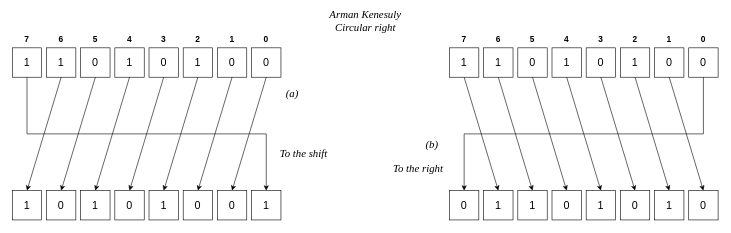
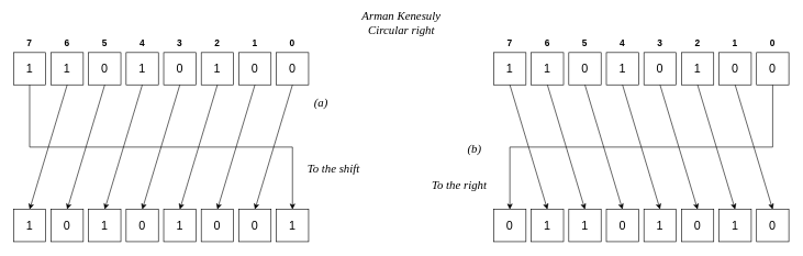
  <mxCell id="0" />
  <mxCell id="1" parent="0" />
  <mxCell id="2" style="edgeStyle=orthogonalEdgeStyle;rounded=0;orthogonalLoop=1;jettySize=auto;html=1;exitX=0.5;exitY=1;exitDx=0;exitDy=0;entryX=0.5;entryY=0;entryDx=0;entryDy=0;fontFamily=Times New Roman;fontSize=18;" edge="1" parent="1" source="3" target="26"><mxGeometry relative="1" as="geometry" /></mxCell>
  <mxCell id="3" value="&lt;font style=&quot;font-size: 18px;&quot;&gt;1&lt;/font&gt;" style="whiteSpace=wrap;html=1;aspect=fixed;strokeColor=#000000;strokeWidth=1;fillColor=none;gradientColor=#ffffff;" vertex="1" parent="1"><mxGeometry x="20" y="79" width="49" height="49" as="geometry" /></mxCell>
  <mxCell id="4" value="&lt;span style=&quot;font-size: 18px;&quot;&gt;1&lt;/span&gt;" style="whiteSpace=wrap;html=1;aspect=fixed;strokeColor=#000000;strokeWidth=1;fillColor=none;gradientColor=#ffffff;" vertex="1" parent="1"><mxGeometry x="77" y="79" width="49" height="49" as="geometry" /></mxCell>
  <mxCell id="5" value="&lt;span style=&quot;font-size: 18px;&quot;&gt;0&lt;/span&gt;" style="whiteSpace=wrap;html=1;aspect=fixed;strokeColor=#000000;strokeWidth=1;fillColor=none;gradientColor=#ffffff;" vertex="1" parent="1"><mxGeometry x="134" y="79" width="49" height="49" as="geometry" /></mxCell>
  <mxCell id="6" value="&lt;span style=&quot;font-size: 18px;&quot;&gt;1&lt;/span&gt;" style="whiteSpace=wrap;html=1;aspect=fixed;strokeColor=#000000;strokeWidth=1;fillColor=none;gradientColor=#ffffff;" vertex="1" parent="1"><mxGeometry x="191" y="79" width="49" height="49" as="geometry" /></mxCell>
  <mxCell id="7" value="&lt;span style=&quot;font-size: 18px;&quot;&gt;0&lt;/span&gt;" style="whiteSpace=wrap;html=1;aspect=fixed;strokeColor=#000000;strokeWidth=1;fillColor=none;gradientColor=#ffffff;" vertex="1" parent="1"><mxGeometry x="248" y="79" width="49" height="49" as="geometry" /></mxCell>
  <mxCell id="8" value="&lt;span style=&quot;font-size: 18px;&quot;&gt;1&lt;/span&gt;" style="whiteSpace=wrap;html=1;aspect=fixed;strokeColor=#000000;strokeWidth=1;fillColor=none;gradientColor=#ffffff;" vertex="1" parent="1"><mxGeometry x="305" y="79" width="49" height="49" as="geometry" /></mxCell>
  <mxCell id="9" value="&lt;span style=&quot;font-size: 18px;&quot;&gt;0&lt;/span&gt;" style="whiteSpace=wrap;html=1;aspect=fixed;strokeColor=#000000;strokeWidth=1;fillColor=none;gradientColor=#ffffff;" vertex="1" parent="1"><mxGeometry x="362" y="79" width="49" height="49" as="geometry" /></mxCell>
  <mxCell id="10" value="&lt;span style=&quot;font-size: 18px;&quot;&gt;0&lt;/span&gt;" style="whiteSpace=wrap;html=1;aspect=fixed;strokeColor=#000000;strokeWidth=1;fillColor=none;gradientColor=#ffffff;" vertex="1" parent="1"><mxGeometry x="419" y="79" width="49" height="49" as="geometry" /></mxCell>
  <mxCell id="11" value="&lt;b&gt;&lt;font style=&quot;font-size: 14px;&quot;&gt;7&lt;/font&gt;&lt;/b&gt;" style="text;html=1;strokeColor=none;fillColor=none;align=center;verticalAlign=middle;whiteSpace=wrap;rounded=0;" vertex="1" parent="1"><mxGeometry x="30" y="50" width="29" height="27" as="geometry" /></mxCell>
  <mxCell id="12" value="&lt;b&gt;&lt;font style=&quot;font-size: 14px;&quot;&gt;6&lt;/font&gt;&lt;/b&gt;" style="text;html=1;strokeColor=none;fillColor=none;align=center;verticalAlign=middle;whiteSpace=wrap;rounded=0;" vertex="1" parent="1"><mxGeometry x="87" y="50" width="29" height="27" as="geometry" /></mxCell>
  <mxCell id="13" value="&lt;b&gt;&lt;font style=&quot;font-size: 14px;&quot;&gt;5&lt;/font&gt;&lt;/b&gt;" style="text;html=1;strokeColor=none;fillColor=none;align=center;verticalAlign=middle;whiteSpace=wrap;rounded=0;" vertex="1" parent="1"><mxGeometry x="144" y="50" width="29" height="27" as="geometry" /></mxCell>
  <mxCell id="14" value="&lt;b&gt;&lt;font style=&quot;font-size: 14px;&quot;&gt;4&lt;/font&gt;&lt;/b&gt;" style="text;html=1;strokeColor=none;fillColor=none;align=center;verticalAlign=middle;whiteSpace=wrap;rounded=0;" vertex="1" parent="1"><mxGeometry x="201" y="50" width="29" height="27" as="geometry" /></mxCell>
  <mxCell id="15" value="&lt;b&gt;&lt;font style=&quot;font-size: 14px;&quot;&gt;3&lt;/font&gt;&lt;/b&gt;" style="text;html=1;strokeColor=none;fillColor=none;align=center;verticalAlign=middle;whiteSpace=wrap;rounded=0;" vertex="1" parent="1"><mxGeometry x="258" y="50" width="29" height="27" as="geometry" /></mxCell>
  <mxCell id="16" value="&lt;b&gt;&lt;font style=&quot;font-size: 14px;&quot;&gt;2&lt;/font&gt;&lt;/b&gt;" style="text;html=1;strokeColor=none;fillColor=none;align=center;verticalAlign=middle;whiteSpace=wrap;rounded=0;" vertex="1" parent="1"><mxGeometry x="315" y="50" width="29" height="27" as="geometry" /></mxCell>
  <mxCell id="17" value="&lt;b&gt;&lt;font style=&quot;font-size: 14px;&quot;&gt;1&lt;/font&gt;&lt;/b&gt;" style="text;html=1;strokeColor=none;fillColor=none;align=center;verticalAlign=middle;whiteSpace=wrap;rounded=0;" vertex="1" parent="1"><mxGeometry x="372" y="50" width="29" height="27" as="geometry" /></mxCell>
  <mxCell id="18" value="&lt;b&gt;&lt;font style=&quot;font-size: 14px;&quot;&gt;0&lt;/font&gt;&lt;/b&gt;" style="text;html=1;strokeColor=none;fillColor=none;align=center;verticalAlign=middle;whiteSpace=wrap;rounded=0;" vertex="1" parent="1"><mxGeometry x="429" y="50" width="29" height="27" as="geometry" /></mxCell>
  <mxCell id="19" value="&lt;span style=&quot;font-size: 18px;&quot;&gt;1&lt;/span&gt;" style="whiteSpace=wrap;html=1;aspect=fixed;strokeColor=#000000;strokeWidth=1;fillColor=none;gradientColor=#ffffff;" vertex="1" parent="1"><mxGeometry x="20" y="317" width="49" height="49" as="geometry" /></mxCell>
  <mxCell id="20" value="&lt;span style=&quot;font-size: 18px;&quot;&gt;0&lt;/span&gt;" style="whiteSpace=wrap;html=1;aspect=fixed;strokeColor=#000000;strokeWidth=1;fillColor=none;gradientColor=#ffffff;" vertex="1" parent="1"><mxGeometry x="77" y="317" width="49" height="49" as="geometry" /></mxCell>
  <mxCell id="21" value="&lt;span style=&quot;font-size: 18px;&quot;&gt;1&lt;/span&gt;" style="whiteSpace=wrap;html=1;aspect=fixed;strokeColor=#000000;strokeWidth=1;fillColor=none;gradientColor=#ffffff;" vertex="1" parent="1"><mxGeometry x="134" y="317" width="49" height="49" as="geometry" /></mxCell>
  <mxCell id="22" value="&lt;span style=&quot;font-size: 18px;&quot;&gt;0&lt;/span&gt;" style="whiteSpace=wrap;html=1;aspect=fixed;strokeColor=#000000;strokeWidth=1;fillColor=none;gradientColor=#ffffff;" vertex="1" parent="1"><mxGeometry x="191" y="317" width="49" height="49" as="geometry" /></mxCell>
  <mxCell id="23" value="&lt;span style=&quot;font-size: 18px;&quot;&gt;1&lt;/span&gt;" style="whiteSpace=wrap;html=1;aspect=fixed;strokeColor=#000000;strokeWidth=1;fillColor=none;gradientColor=#ffffff;" vertex="1" parent="1"><mxGeometry x="248" y="317" width="49" height="49" as="geometry" /></mxCell>
  <mxCell id="24" value="&lt;span style=&quot;font-size: 18px;&quot;&gt;0&lt;/span&gt;" style="whiteSpace=wrap;html=1;aspect=fixed;strokeColor=#000000;strokeWidth=1;fillColor=none;gradientColor=#ffffff;" vertex="1" parent="1"><mxGeometry x="305" y="317" width="49" height="49" as="geometry" /></mxCell>
  <mxCell id="25" value="&lt;span style=&quot;font-size: 18px;&quot;&gt;0&lt;/span&gt;" style="whiteSpace=wrap;html=1;aspect=fixed;strokeColor=#000000;strokeWidth=1;fillColor=none;gradientColor=#ffffff;" vertex="1" parent="1"><mxGeometry x="362" y="317" width="49" height="49" as="geometry" /></mxCell>
  <mxCell id="26" value="&lt;span style=&quot;font-size: 18px;&quot;&gt;1&lt;/span&gt;" style="whiteSpace=wrap;html=1;aspect=fixed;strokeColor=#000000;strokeWidth=1;fillColor=none;gradientColor=#ffffff;" vertex="1" parent="1"><mxGeometry x="419" y="317" width="49" height="49" as="geometry" /></mxCell>
  <mxCell id="27" value="" style="endArrow=classic;html=1;rounded=0;fontSize=18;exitX=0.5;exitY=1;exitDx=0;exitDy=0;entryX=0.5;entryY=0;entryDx=0;entryDy=0;" edge="1" parent="1" source="4" target="19"><mxGeometry width="50" height="50" relative="1" as="geometry"><mxPoint x="118" y="215" as="sourcePoint" /><mxPoint x="168" y="165" as="targetPoint" /></mxGeometry></mxCell>
  <mxCell id="28" value="" style="endArrow=classic;html=1;rounded=0;fontSize=18;exitX=0.5;exitY=1;exitDx=0;exitDy=0;entryX=0.5;entryY=0;entryDx=0;entryDy=0;" edge="1" parent="1" source="5" target="20"><mxGeometry width="50" height="50" relative="1" as="geometry"><mxPoint x="111.5" y="138" as="sourcePoint" /><mxPoint x="54.5" y="327" as="targetPoint" /></mxGeometry></mxCell>
  <mxCell id="29" value="" style="endArrow=classic;html=1;rounded=0;fontSize=18;exitX=0.5;exitY=1;exitDx=0;exitDy=0;entryX=0.5;entryY=0;entryDx=0;entryDy=0;" edge="1" parent="1" source="6" target="21"><mxGeometry width="50" height="50" relative="1" as="geometry"><mxPoint x="121.5" y="148" as="sourcePoint" /><mxPoint x="64.5" y="337" as="targetPoint" /></mxGeometry></mxCell>
  <mxCell id="30" value="" style="endArrow=classic;html=1;rounded=0;fontSize=18;exitX=0.5;exitY=1;exitDx=0;exitDy=0;entryX=0.5;entryY=0;entryDx=0;entryDy=0;" edge="1" parent="1" source="7" target="22"><mxGeometry width="50" height="50" relative="1" as="geometry"><mxPoint x="131.5" y="158" as="sourcePoint" /><mxPoint x="74.5" y="347" as="targetPoint" /></mxGeometry></mxCell>
  <mxCell id="31" value="" style="endArrow=classic;html=1;rounded=0;fontSize=18;exitX=0.5;exitY=1;exitDx=0;exitDy=0;entryX=0.5;entryY=0;entryDx=0;entryDy=0;" edge="1" parent="1" source="8" target="23"><mxGeometry width="50" height="50" relative="1" as="geometry"><mxPoint x="141.5" y="168" as="sourcePoint" /><mxPoint x="84.5" y="357" as="targetPoint" /></mxGeometry></mxCell>
  <mxCell id="32" value="" style="endArrow=classic;html=1;rounded=0;fontSize=18;exitX=0.5;exitY=1;exitDx=0;exitDy=0;entryX=0.5;entryY=0;entryDx=0;entryDy=0;" edge="1" parent="1" source="9" target="24"><mxGeometry width="50" height="50" relative="1" as="geometry"><mxPoint x="151.5" y="178" as="sourcePoint" /><mxPoint x="94.5" y="367" as="targetPoint" /></mxGeometry></mxCell>
  <mxCell id="33" value="" style="endArrow=classic;html=1;rounded=0;fontSize=18;exitX=0.5;exitY=1;exitDx=0;exitDy=0;entryX=0.5;entryY=0;entryDx=0;entryDy=0;" edge="1" parent="1" source="10" target="25"><mxGeometry width="50" height="50" relative="1" as="geometry"><mxPoint x="161.5" y="188" as="sourcePoint" /><mxPoint x="104.5" y="377" as="targetPoint" /></mxGeometry></mxCell>
  <mxCell id="34" value="&lt;font style=&quot;font-size: 18px;&quot; face=&quot;Times New Roman&quot;&gt;&lt;i&gt;Arman Kenesuly&lt;br&gt;Circular right&lt;br&gt;&lt;/i&gt;&lt;/font&gt;" style="text;html=1;strokeColor=none;fillColor=none;align=center;verticalAlign=middle;whiteSpace=wrap;rounded=0;fontSize=18;" vertex="1" parent="1"><mxGeometry x="529" y="20" width="160" height="30" as="geometry" /></mxCell>
  <mxCell id="35" value="&lt;font style=&quot;font-size: 18px;&quot;&gt;1&lt;/font&gt;" style="whiteSpace=wrap;html=1;aspect=fixed;strokeColor=#000000;strokeWidth=1;fillColor=none;gradientColor=#ffffff;" vertex="1" parent="1"><mxGeometry x="749" y="79" width="49" height="49" as="geometry" /></mxCell>
  <mxCell id="36" value="&lt;span style=&quot;font-size: 18px;&quot;&gt;1&lt;/span&gt;" style="whiteSpace=wrap;html=1;aspect=fixed;strokeColor=#000000;strokeWidth=1;fillColor=none;gradientColor=#ffffff;" vertex="1" parent="1"><mxGeometry x="806" y="79" width="49" height="49" as="geometry" /></mxCell>
  <mxCell id="37" value="&lt;span style=&quot;font-size: 18px;&quot;&gt;0&lt;/span&gt;" style="whiteSpace=wrap;html=1;aspect=fixed;strokeColor=#000000;strokeWidth=1;fillColor=none;gradientColor=#ffffff;" vertex="1" parent="1"><mxGeometry x="863" y="79" width="49" height="49" as="geometry" /></mxCell>
  <mxCell id="38" value="&lt;span style=&quot;font-size: 18px;&quot;&gt;1&lt;/span&gt;" style="whiteSpace=wrap;html=1;aspect=fixed;strokeColor=#000000;strokeWidth=1;fillColor=none;gradientColor=#ffffff;" vertex="1" parent="1"><mxGeometry x="920" y="79" width="49" height="49" as="geometry" /></mxCell>
  <mxCell id="39" value="&lt;span style=&quot;font-size: 18px;&quot;&gt;0&lt;/span&gt;" style="whiteSpace=wrap;html=1;aspect=fixed;strokeColor=#000000;strokeWidth=1;fillColor=none;gradientColor=#ffffff;" vertex="1" parent="1"><mxGeometry x="977" y="79" width="49" height="49" as="geometry" /></mxCell>
  <mxCell id="40" value="&lt;span style=&quot;font-size: 18px;&quot;&gt;1&lt;/span&gt;" style="whiteSpace=wrap;html=1;aspect=fixed;strokeColor=#000000;strokeWidth=1;fillColor=none;gradientColor=#ffffff;" vertex="1" parent="1"><mxGeometry x="1034" y="79" width="49" height="49" as="geometry" /></mxCell>
  <mxCell id="41" value="&lt;span style=&quot;font-size: 18px;&quot;&gt;0&lt;/span&gt;" style="whiteSpace=wrap;html=1;aspect=fixed;strokeColor=#000000;strokeWidth=1;fillColor=none;gradientColor=#ffffff;" vertex="1" parent="1"><mxGeometry x="1091" y="79" width="49" height="49" as="geometry" /></mxCell>
  <mxCell id="42" style="edgeStyle=orthogonalEdgeStyle;rounded=0;orthogonalLoop=1;jettySize=auto;html=1;exitX=0.5;exitY=1;exitDx=0;exitDy=0;entryX=0.5;entryY=0;entryDx=0;entryDy=0;fontFamily=Times New Roman;fontSize=18;" edge="1" parent="1" source="43" target="52"><mxGeometry relative="1" as="geometry" /></mxCell>
  <mxCell id="43" value="&lt;span style=&quot;font-size: 18px;&quot;&gt;0&lt;/span&gt;" style="whiteSpace=wrap;html=1;aspect=fixed;strokeColor=#000000;strokeWidth=1;fillColor=none;gradientColor=#ffffff;" vertex="1" parent="1"><mxGeometry x="1148" y="79" width="49" height="49" as="geometry" /></mxCell>
  <mxCell id="44" value="&lt;b&gt;&lt;font style=&quot;font-size: 14px;&quot;&gt;7&lt;/font&gt;&lt;/b&gt;" style="text;html=1;strokeColor=none;fillColor=none;align=center;verticalAlign=middle;whiteSpace=wrap;rounded=0;" vertex="1" parent="1"><mxGeometry x="759" y="50" width="29" height="27" as="geometry" /></mxCell>
  <mxCell id="45" value="&lt;b&gt;&lt;font style=&quot;font-size: 14px;&quot;&gt;6&lt;/font&gt;&lt;/b&gt;" style="text;html=1;strokeColor=none;fillColor=none;align=center;verticalAlign=middle;whiteSpace=wrap;rounded=0;" vertex="1" parent="1"><mxGeometry x="816" y="50" width="29" height="27" as="geometry" /></mxCell>
  <mxCell id="46" value="&lt;b&gt;&lt;font style=&quot;font-size: 14px;&quot;&gt;5&lt;/font&gt;&lt;/b&gt;" style="text;html=1;strokeColor=none;fillColor=none;align=center;verticalAlign=middle;whiteSpace=wrap;rounded=0;" vertex="1" parent="1"><mxGeometry x="873" y="50" width="29" height="27" as="geometry" /></mxCell>
  <mxCell id="47" value="&lt;b&gt;&lt;font style=&quot;font-size: 14px;&quot;&gt;4&lt;/font&gt;&lt;/b&gt;" style="text;html=1;strokeColor=none;fillColor=none;align=center;verticalAlign=middle;whiteSpace=wrap;rounded=0;" vertex="1" parent="1"><mxGeometry x="930" y="50" width="29" height="27" as="geometry" /></mxCell>
  <mxCell id="48" value="&lt;b&gt;&lt;font style=&quot;font-size: 14px;&quot;&gt;3&lt;/font&gt;&lt;/b&gt;" style="text;html=1;strokeColor=none;fillColor=none;align=center;verticalAlign=middle;whiteSpace=wrap;rounded=0;" vertex="1" parent="1"><mxGeometry x="987" y="50" width="29" height="27" as="geometry" /></mxCell>
  <mxCell id="49" value="&lt;b&gt;&lt;font style=&quot;font-size: 14px;&quot;&gt;2&lt;/font&gt;&lt;/b&gt;" style="text;html=1;strokeColor=none;fillColor=none;align=center;verticalAlign=middle;whiteSpace=wrap;rounded=0;" vertex="1" parent="1"><mxGeometry x="1044" y="50" width="29" height="27" as="geometry" /></mxCell>
  <mxCell id="50" value="&lt;b&gt;&lt;font style=&quot;font-size: 14px;&quot;&gt;1&lt;/font&gt;&lt;/b&gt;" style="text;html=1;strokeColor=none;fillColor=none;align=center;verticalAlign=middle;whiteSpace=wrap;rounded=0;" vertex="1" parent="1"><mxGeometry x="1101" y="50" width="29" height="27" as="geometry" /></mxCell>
  <mxCell id="51" value="&lt;b&gt;&lt;font style=&quot;font-size: 14px;&quot;&gt;0&lt;/font&gt;&lt;/b&gt;" style="text;html=1;strokeColor=none;fillColor=none;align=center;verticalAlign=middle;whiteSpace=wrap;rounded=0;" vertex="1" parent="1"><mxGeometry x="1158" y="50" width="29" height="27" as="geometry" /></mxCell>
  <mxCell id="52" value="&lt;font style=&quot;font-size: 18px;&quot;&gt;0&lt;/font&gt;" style="whiteSpace=wrap;html=1;aspect=fixed;strokeColor=#000000;strokeWidth=1;fillColor=none;gradientColor=#ffffff;" vertex="1" parent="1"><mxGeometry x="749" y="317" width="49" height="49" as="geometry" /></mxCell>
  <mxCell id="53" value="&lt;span style=&quot;font-size: 18px;&quot;&gt;1&lt;/span&gt;" style="whiteSpace=wrap;html=1;aspect=fixed;strokeColor=#000000;strokeWidth=1;fillColor=none;gradientColor=#ffffff;" vertex="1" parent="1"><mxGeometry x="806" y="317" width="49" height="49" as="geometry" /></mxCell>
  <mxCell id="54" value="&lt;span style=&quot;font-size: 18px;&quot;&gt;1&lt;/span&gt;" style="whiteSpace=wrap;html=1;aspect=fixed;strokeColor=#000000;strokeWidth=1;fillColor=none;gradientColor=#ffffff;" vertex="1" parent="1"><mxGeometry x="863" y="317" width="49" height="49" as="geometry" /></mxCell>
  <mxCell id="55" value="&lt;span style=&quot;font-size: 18px;&quot;&gt;0&lt;/span&gt;" style="whiteSpace=wrap;html=1;aspect=fixed;strokeColor=#000000;strokeWidth=1;fillColor=none;gradientColor=#ffffff;" vertex="1" parent="1"><mxGeometry x="920" y="317" width="49" height="49" as="geometry" /></mxCell>
  <mxCell id="56" value="&lt;span style=&quot;font-size: 18px;&quot;&gt;1&lt;/span&gt;" style="whiteSpace=wrap;html=1;aspect=fixed;strokeColor=#000000;strokeWidth=1;fillColor=none;gradientColor=#ffffff;" vertex="1" parent="1"><mxGeometry x="977" y="317" width="49" height="49" as="geometry" /></mxCell>
  <mxCell id="57" value="&lt;span style=&quot;font-size: 18px;&quot;&gt;0&lt;/span&gt;" style="whiteSpace=wrap;html=1;aspect=fixed;strokeColor=#000000;strokeWidth=1;fillColor=none;gradientColor=#ffffff;" vertex="1" parent="1"><mxGeometry x="1034" y="317" width="49" height="49" as="geometry" /></mxCell>
  <mxCell id="58" value="&lt;span style=&quot;font-size: 18px;&quot;&gt;1&lt;/span&gt;" style="whiteSpace=wrap;html=1;aspect=fixed;strokeColor=#000000;strokeWidth=1;fillColor=none;gradientColor=#ffffff;" vertex="1" parent="1"><mxGeometry x="1091" y="317" width="49" height="49" as="geometry" /></mxCell>
  <mxCell id="59" value="&lt;span style=&quot;font-size: 18px;&quot;&gt;0&lt;/span&gt;" style="whiteSpace=wrap;html=1;aspect=fixed;strokeColor=#000000;strokeWidth=1;fillColor=none;gradientColor=#ffffff;" vertex="1" parent="1"><mxGeometry x="1148" y="317" width="49" height="49" as="geometry" /></mxCell>
  <mxCell id="60" value="" style="endArrow=classic;html=1;rounded=0;fontSize=18;exitX=0.5;exitY=1;exitDx=0;exitDy=0;entryX=0.5;entryY=0;entryDx=0;entryDy=0;" edge="1" parent="1" source="35" target="53"><mxGeometry width="50" height="50" relative="1" as="geometry"><mxPoint x="769" y="145" as="sourcePoint" /><mxPoint x="712" y="334" as="targetPoint" /></mxGeometry></mxCell>
  <mxCell id="61" value="" style="endArrow=classic;html=1;rounded=0;fontSize=18;exitX=0.5;exitY=1;exitDx=0;exitDy=0;entryX=0.5;entryY=0;entryDx=0;entryDy=0;" edge="1" parent="1" source="36" target="54"><mxGeometry width="50" height="50" relative="1" as="geometry"><mxPoint x="783.5" y="138" as="sourcePoint" /><mxPoint x="840.5" y="327" as="targetPoint" /></mxGeometry></mxCell>
  <mxCell id="62" value="" style="endArrow=classic;html=1;rounded=0;fontSize=18;exitX=0.5;exitY=1;exitDx=0;exitDy=0;entryX=0.5;entryY=0;entryDx=0;entryDy=0;" edge="1" parent="1" source="37" target="55"><mxGeometry width="50" height="50" relative="1" as="geometry"><mxPoint x="793.5" y="148" as="sourcePoint" /><mxPoint x="850.5" y="337" as="targetPoint" /></mxGeometry></mxCell>
  <mxCell id="63" value="" style="endArrow=classic;html=1;rounded=0;fontSize=18;exitX=0.5;exitY=1;exitDx=0;exitDy=0;entryX=0.5;entryY=0;entryDx=0;entryDy=0;" edge="1" parent="1" source="38" target="56"><mxGeometry width="50" height="50" relative="1" as="geometry"><mxPoint x="803.5" y="158" as="sourcePoint" /><mxPoint x="860.5" y="347" as="targetPoint" /></mxGeometry></mxCell>
  <mxCell id="64" value="" style="endArrow=classic;html=1;rounded=0;fontSize=18;exitX=0.5;exitY=1;exitDx=0;exitDy=0;entryX=0.5;entryY=0;entryDx=0;entryDy=0;" edge="1" parent="1" source="39" target="57"><mxGeometry width="50" height="50" relative="1" as="geometry"><mxPoint x="813.5" y="168" as="sourcePoint" /><mxPoint x="870.5" y="357" as="targetPoint" /></mxGeometry></mxCell>
  <mxCell id="65" value="" style="endArrow=classic;html=1;rounded=0;fontSize=18;exitX=0.5;exitY=1;exitDx=0;exitDy=0;entryX=0.5;entryY=0;entryDx=0;entryDy=0;" edge="1" parent="1" source="40" target="58"><mxGeometry width="50" height="50" relative="1" as="geometry"><mxPoint x="823.5" y="178" as="sourcePoint" /><mxPoint x="880.5" y="367" as="targetPoint" /></mxGeometry></mxCell>
  <mxCell id="66" value="" style="endArrow=classic;html=1;rounded=0;fontSize=18;exitX=0.5;exitY=1;exitDx=0;exitDy=0;entryX=0.5;entryY=0;entryDx=0;entryDy=0;" edge="1" parent="1" source="41" target="59"><mxGeometry width="50" height="50" relative="1" as="geometry"><mxPoint x="833.5" y="188" as="sourcePoint" /><mxPoint x="890.5" y="377" as="targetPoint" /></mxGeometry></mxCell>
  <mxCell id="67" value="&lt;font style=&quot;font-size: 18px;&quot; face=&quot;Times New Roman&quot;&gt;&lt;i&gt;To the shift&lt;br&gt;&lt;/i&gt;&lt;/font&gt;" style="text;html=1;strokeColor=none;fillColor=none;align=center;verticalAlign=middle;whiteSpace=wrap;rounded=0;fontSize=18;" vertex="1" parent="1"><mxGeometry x="426" y="241" width="160" height="30" as="geometry" /></mxCell>
  <mxCell id="68" value="&lt;font style=&quot;font-size: 18px;&quot; face=&quot;Times New Roman&quot;&gt;&lt;i&gt;To the right&lt;br&gt;&lt;/i&gt;&lt;/font&gt;" style="text;html=1;strokeColor=none;fillColor=none;align=center;verticalAlign=middle;whiteSpace=wrap;rounded=0;fontSize=18;" vertex="1" parent="1"><mxGeometry x="617" y="266" width="160" height="30" as="geometry" /></mxCell>
  <mxCell id="69" value="&lt;font style=&quot;font-size: 18px;&quot; face=&quot;Times New Roman&quot;&gt;&lt;i&gt;(a)&lt;br&gt;&lt;/i&gt;&lt;/font&gt;" style="text;html=1;strokeColor=none;fillColor=none;align=center;verticalAlign=middle;whiteSpace=wrap;rounded=0;fontSize=18;" vertex="1" parent="1"><mxGeometry x="407" y="141" width="160" height="30" as="geometry" /></mxCell>
- <mxCell id="70" value="&lt;font style=&quot;font-size: 18px;&quot; face=&quot;Times New Roman&quot;&gt;&lt;i&gt;(b)&lt;br&gt;&lt;/i&gt;&lt;/font&gt;" style="text;html=1;strokeColor=none;fillColor=none;align=center;verticalAlign=middle;whiteSpace=wrap;rounded=0;fontSize=18;" vertex="1" parent="1"><mxGeometry x="640" y="226" width="160" height="30" as="geometry" /></mxCell>
+ <mxCell id="70" value="&lt;font style=&quot;font-size: 18px;&quot; face=&quot;Times New Roman&quot;&gt;&lt;i&gt;(b)&lt;br&gt;&lt;/i&gt;&lt;/font&gt;" style="text;html=1;strokeColor=none;fillColor=none;align=center;verticalAlign=middle;whiteSpace=wrap;rounded=0;fontSize=18;" vertex="1" parent="1"><mxGeometry x="640" y="211" width="160" height="30" as="geometry" /></mxCell>
